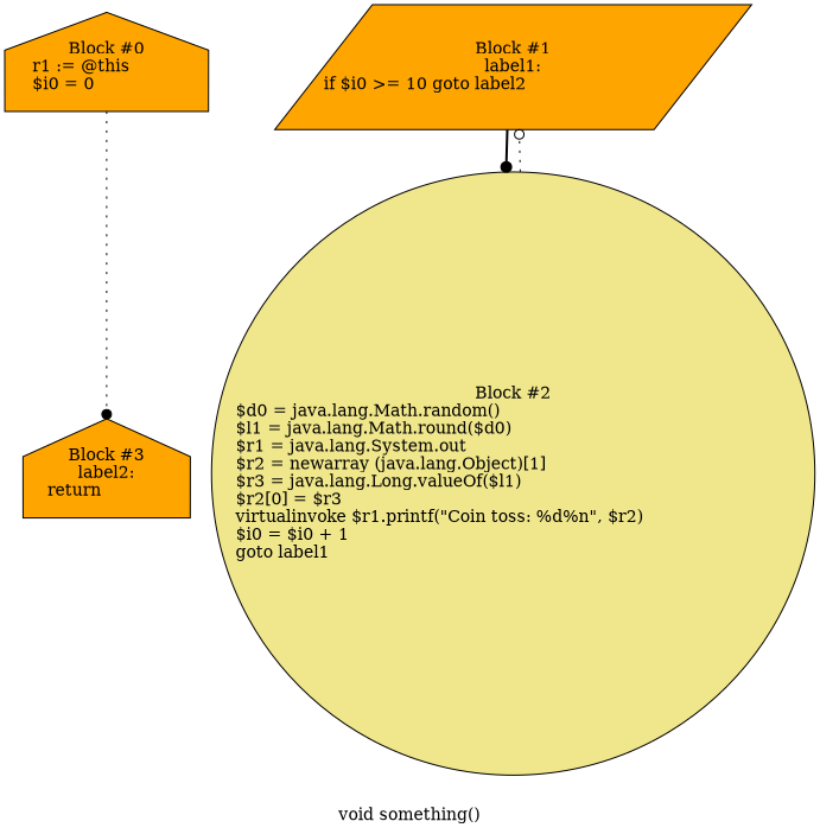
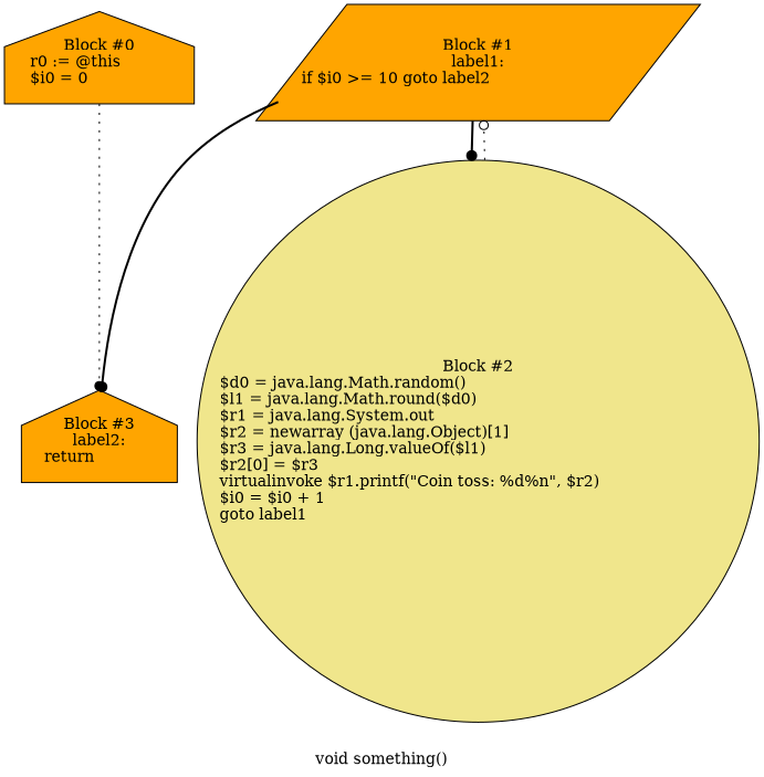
  digraph {
    label="void something()"
    node [fillcolor=orange shape=house style=filled]
    edge [arrowhead=dot style=dotted]
-   n1 [label="Block #0\nr1 := @this\l$i0 = 0\l"]
+   n1 [label="Block #0\nr0 := @this\l$i0 = 0\l"]
    n2 [label="Block #3\nlabel2:\nreturn\l"]
    n3 [label="Block #1\nlabel1:\nif $i0 >= 10 goto label2\l" shape=parallelogram]
    n4 [fillcolor=khaki label="Block #2\n$d0 = java.lang.Math.random()\l$l1 = java.lang.Math.round($d0)\l$r1 = java.lang.System.out\l$r2 = newarray (java.lang.Object)[1]\l$r3 = java.lang.Long.valueOf($l1)\l$r2[0] = $r3\lvirtualinvoke $r1.printf(\"Coin toss: %d%n\", $r2)\l$i0 = $i0 + 1\lgoto label1\l" shape=circle]
    n1 -> n2
+   n3 -> n2 [style=bold]
    n3 -> n4 [style=bold]
    n4 -> n3 [arrowhead=odot]
  }
